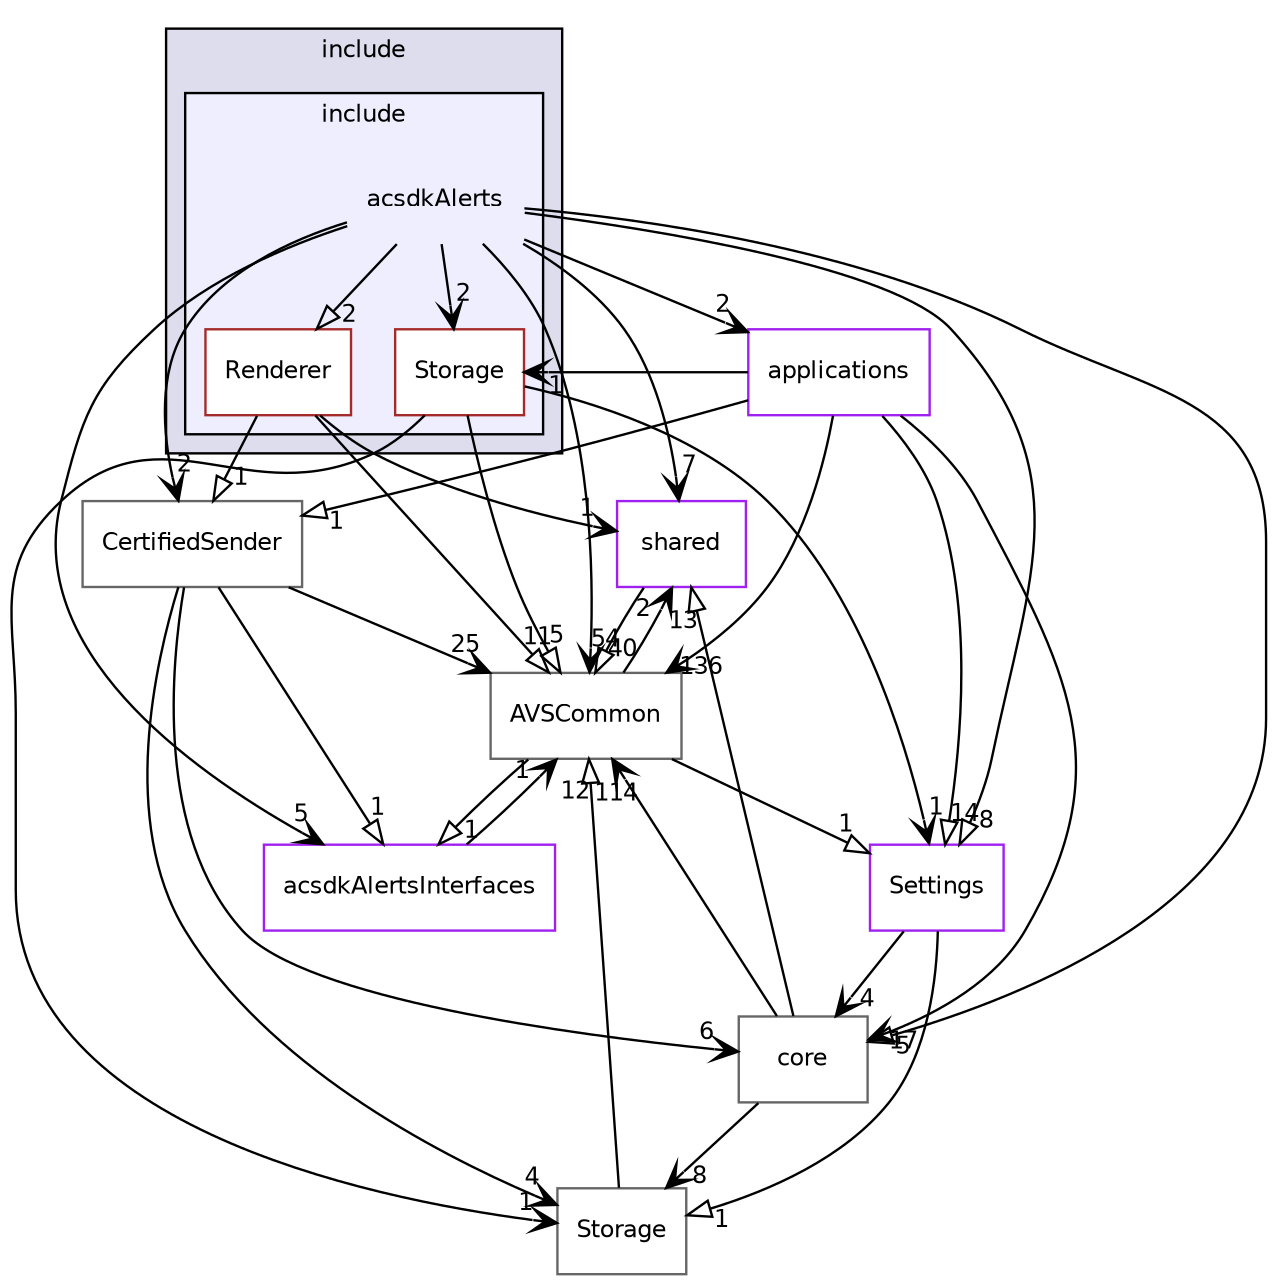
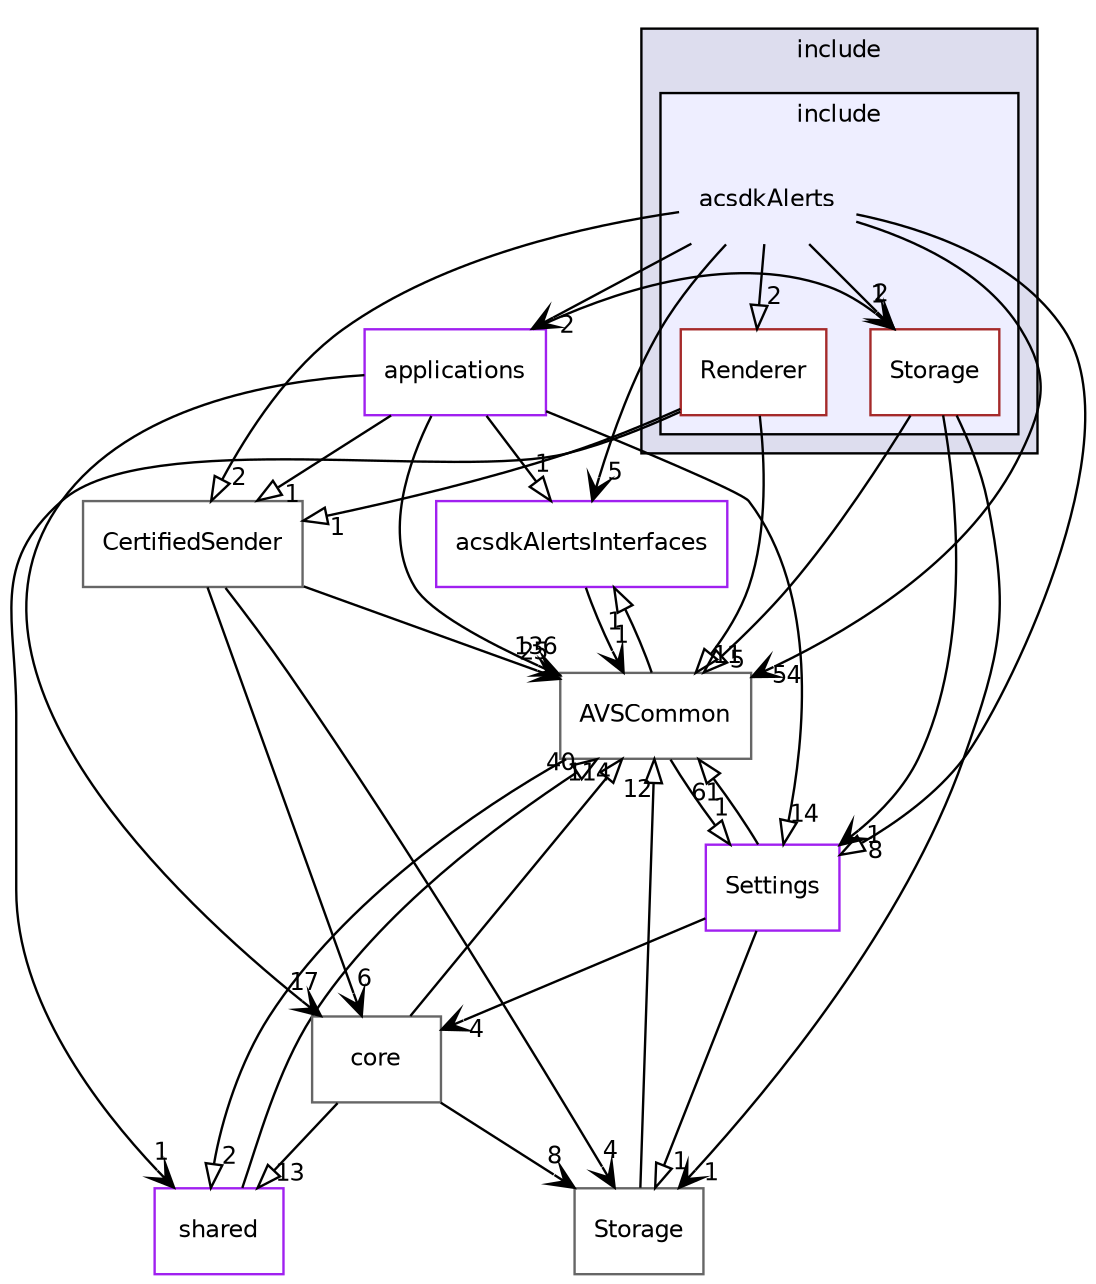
  digraph {
    compound=true
    node [color=purple fontname=Helvetica fontsize=10 shape=box fillcolor=white style=filled]
    edge [arrowhead=onormal headlabel=1 labeldistance=1.5 labelfontname=Helvetica labelfontsize=10]
    n1 [label=acsdkAlerts shape=plaintext fillcolor="" style=""]
    n2 [color=brown label=Renderer]
    n3 [color=brown label=Storage]
    n4 [label=shared]
    n5 [label=applications]
    n6 [label=acsdkAlertsInterfaces]
    n7 [color=gray40 label=CertifiedSender]
    n8 [label=Settings]
    n9 [color=gray40 label=AVSCommon]
    n10 [color=gray40 label=core]
    n11 [color=gray40 label=Storage]
    subgraph cluster_1 {
      bgcolor="#ddddee"
      fontname=Helvetica
      fontsize=10
      label=include
      pencolor=black
      subgraph cluster_2 {
        bgcolor="#eeeeff"
        fontname=Helvetica
        fontsize=10
        label=include
        pencolor=black
        n1
        n2
        n3
      }
    }
    n1 -> n2 [headlabel=2]
    n1 -> n3 [arrowhead=vee headlabel=2]
-   n1 -> n4 [arrowhead=vee headlabel=7]
    n1 -> n5 [arrowhead=vee headlabel=2]
    n1 -> n6 [arrowhead=vee headlabel=5]
-   n1 -> n7 [arrowhead=vee headlabel=2]
+   n1 -> n7 [headlabel=2]
    n1 -> n8 [headlabel=8]
    n1 -> n9 [arrowhead=vee headlabel=54]
-   n1 -> n10 [headlabel=5]
    n2 -> n4 [arrowhead=vee]
    n2 -> n7
    n2 -> n9 [headlabel=11]
    n3 -> n8 [arrowhead=vee]
    n3 -> n9 [headlabel=5]
    n3 -> n11 [arrowhead=vee]
    n4 -> n9 [headlabel=40]
    n5 -> n3 [arrowhead=vee]
-   n7 -> n6
+   n5 -> n6
    n5 -> n7
    n5 -> n8 [headlabel=14]
    n5 -> n9 [arrowhead=vee headlabel=136]
    n5 -> n10 [arrowhead=vee headlabel=17]
    n6 -> n9 [arrowhead=vee]
    n7 -> n9 [arrowhead=vee headlabel=25]
    n7 -> n10 [arrowhead=vee headlabel=6]
    n7 -> n11 [arrowhead=vee headlabel=4]
+   n8 -> n9 [headlabel=61]
    n8 -> n10 [arrowhead=vee headlabel=4]
    n8 -> n11
-   n9 -> n4 [arrowhead=vee headlabel=2]
+   n9 -> n4 [headlabel=2]
    n9 -> n6
    n9 -> n8
    n10 -> n4 [headlabel=13]
-   n10 -> n9 [arrowhead=vee headlabel=114]
+   n10 -> n9 [headlabel=114]
    n10 -> n11 [arrowhead=vee headlabel=8]
    n11 -> n9 [headlabel=12]
  }
